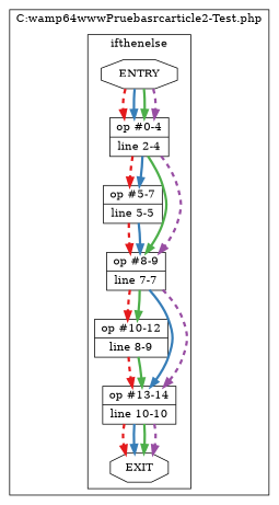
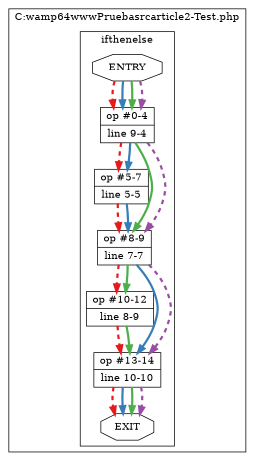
  digraph {
    node [shape=record]
    edge [color="/set19/1" penwidth=3]
-   n1 [label="{ op #0-4 | line 2-4 }"]
+   n1 [label="{ op #0-4 | line 9-4 }"]
    n2 [label="{ op #5-7 | line 5-5 }"]
    n3 [label="{ op #8-9 | line 7-7 }"]
    n4 [label="{ op #10-12 | line 8-9 }"]
    n5 [label="{ op #13-14 | line 10-10 }"]
    n6 [label=EXIT shape=octagon]
    n7 [label=ENTRY shape=octagon]
    subgraph cluster_1 {
      label="C:\wamp64\www\Prueba\src\article2-Test.php"
      subgraph cluster_2 {
        label=ifthenelse
        rankdir=LR
        n1
        n2
        n3
        n4
        n5
        n6
        n7
      }
    }
    n1 -> n2 [style=dashed]
    n1 -> n2 [color="/set19/2"]
    n1 -> n3 [color="/set19/3"]
    n1 -> n3 [color="/set19/4" style=dashed]
    n2 -> n3 [style=dashed]
    n2 -> n3 [color="/set19/2"]
    n3 -> n4 [style=dashed]
    n3 -> n4 [color="/set19/3"]
    n3 -> n5 [color="/set19/2"]
    n3 -> n5 [color="/set19/4" style=dashed]
    n4 -> n5 [style=dashed]
    n4 -> n5 [color="/set19/3"]
    n5 -> n6 [style=dashed]
    n5 -> n6 [color="/set19/2"]
    n5 -> n6 [color="/set19/3"]
    n5 -> n6 [color="/set19/4" style=dashed]
    n7 -> n1 [style=dashed]
    n7 -> n1 [color="/set19/2"]
    n7 -> n1 [color="/set19/3"]
    n7 -> n1 [color="/set19/4" style=dashed]
  }
